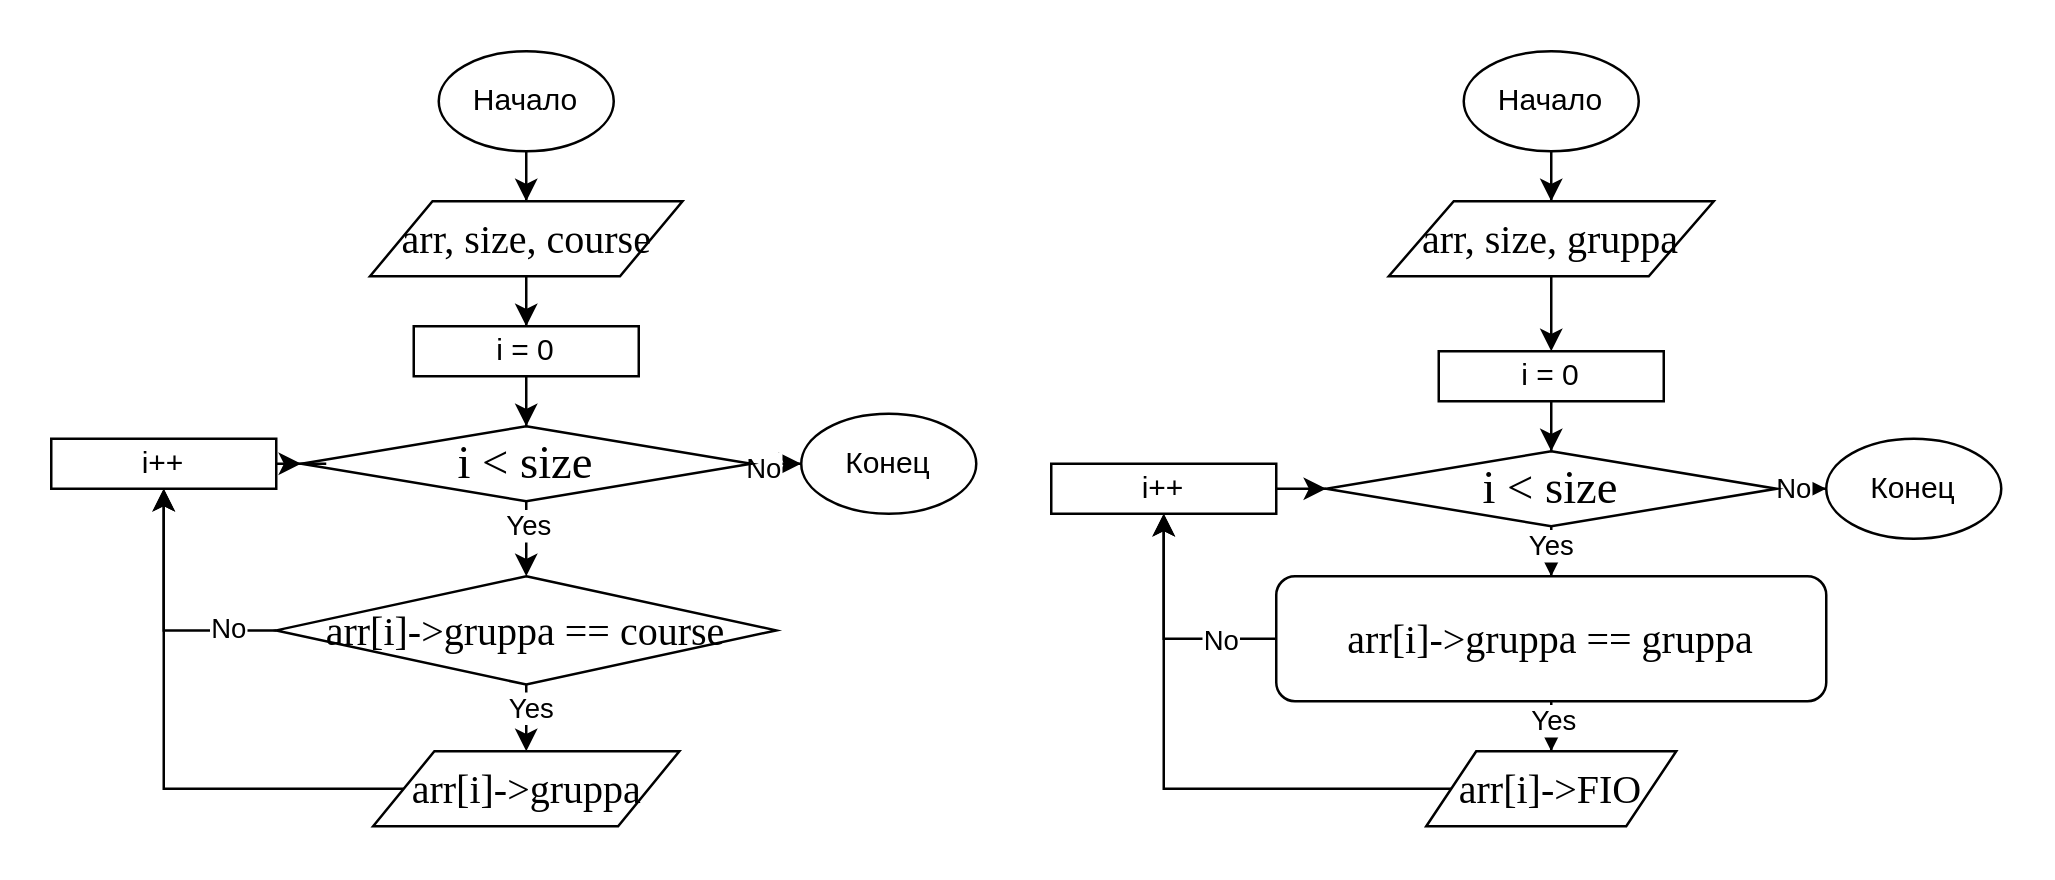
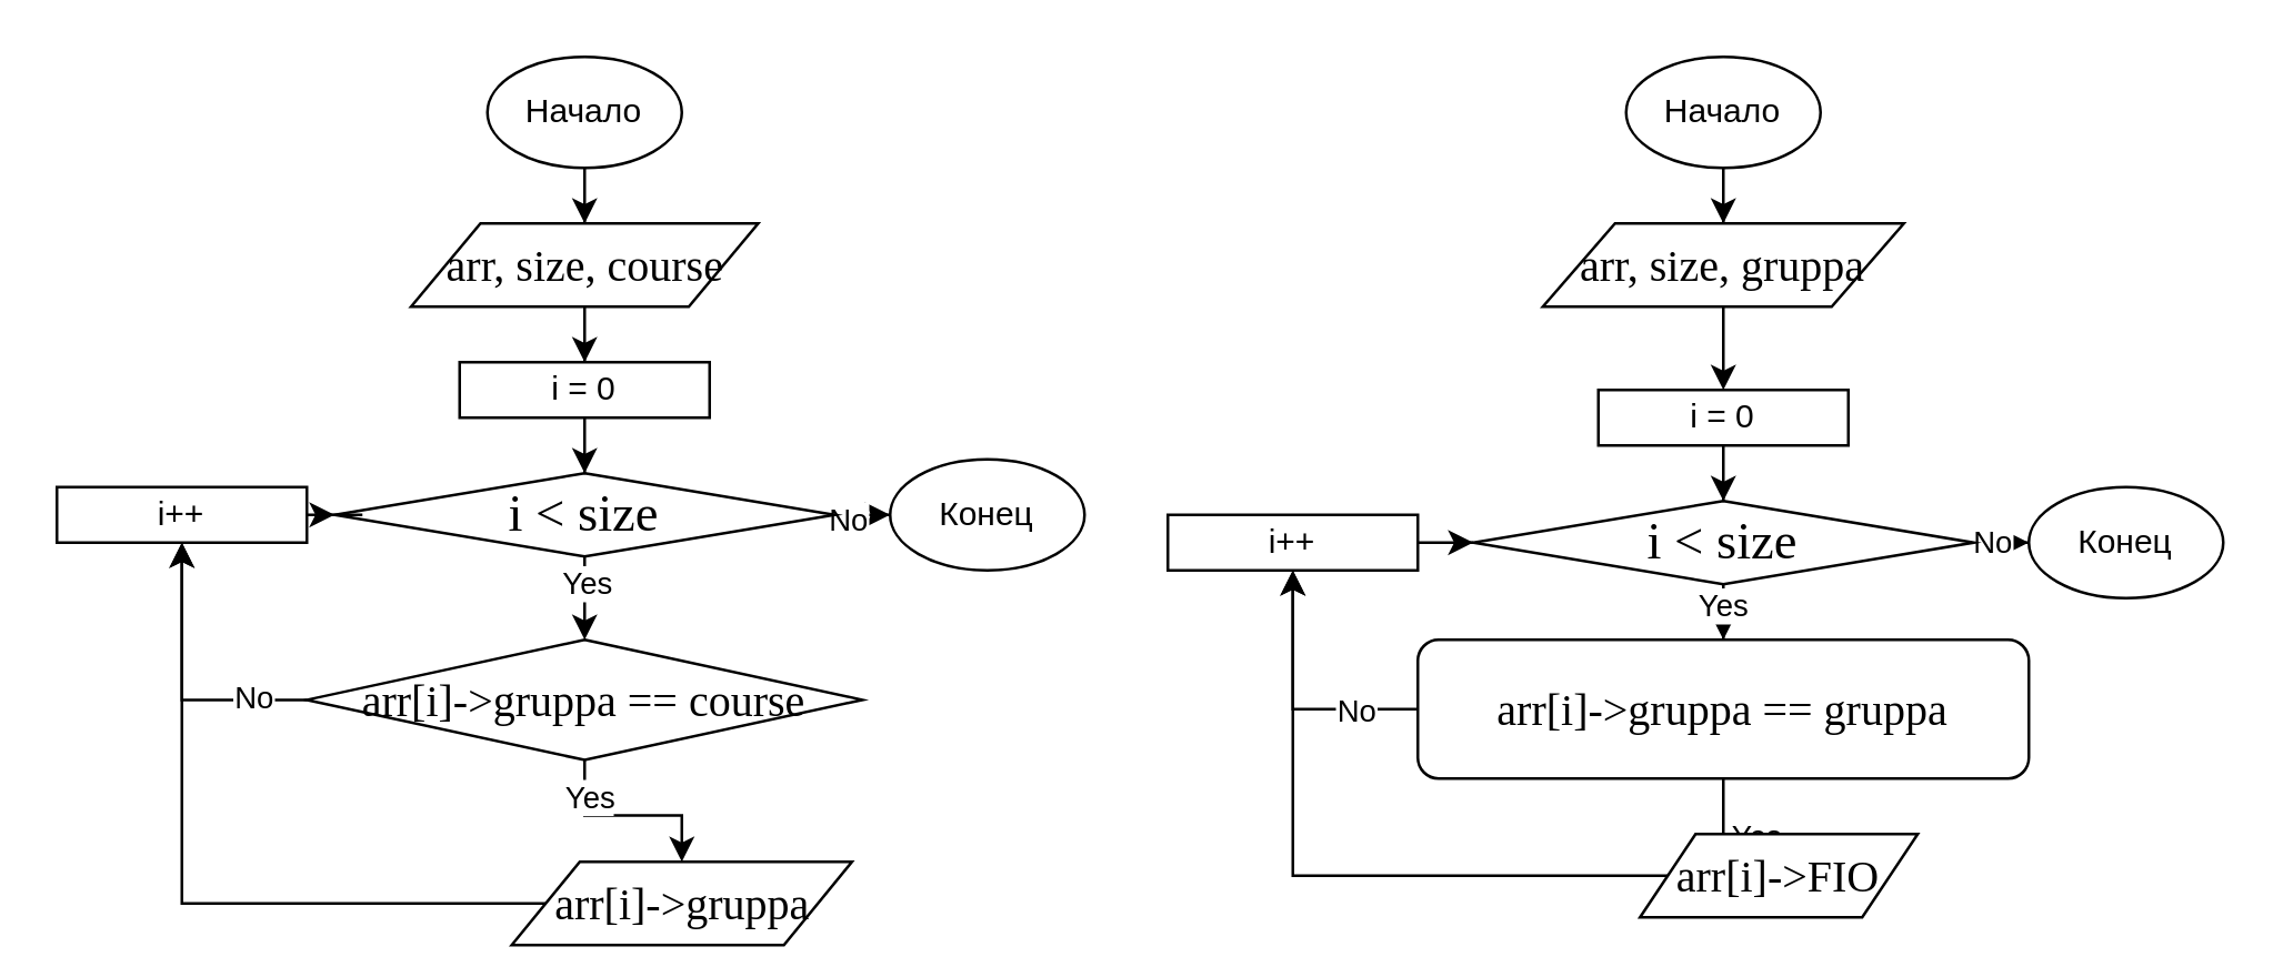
  <mxCell id="0" />
  <mxCell id="1" parent="0" />
  <mxCell id="2" style="edgeStyle=orthogonalEdgeStyle;rounded=0;orthogonalLoop=1;jettySize=auto;html=1;entryX=0.5;entryY=0;entryDx=0;entryDy=0;" edge="1" parent="1" source="3" target="6"><mxGeometry relative="1" as="geometry" /></mxCell>
  <mxCell id="3" value="Начало" style="ellipse;whiteSpace=wrap;html=1;" vertex="1" parent="1"><mxGeometry x="175" y="20" width="70" height="40" as="geometry" /></mxCell>
  <mxCell id="4" value="Конец" style="ellipse;whiteSpace=wrap;html=1;" vertex="1" parent="1"><mxGeometry x="730" y="175" width="70" height="40" as="geometry" /></mxCell>
  <mxCell id="5" style="edgeStyle=orthogonalEdgeStyle;rounded=0;orthogonalLoop=1;jettySize=auto;html=1;entryX=0.5;entryY=0;entryDx=0;entryDy=0;" edge="1" parent="1" source="6" target="9"><mxGeometry relative="1" as="geometry" /></mxCell>
  <mxCell id="6" value="&lt;p class=&quot;MsoNormal&quot; style=&quot;margin: 0cm 0cm 0.0pt ; font-size: 12pt ; font-family: &amp;#34;times new roman&amp;#34; , serif&quot;&gt;&lt;span style=&quot;font-size: 12pt ; font-family: &amp;#34;times new roman&amp;#34; , serif&quot;&gt;arr, size, course&lt;/span&gt;&lt;span style=&quot;font-size: medium&quot;&gt;&lt;/span&gt;&lt;br&gt;&lt;/p&gt;" style="shape=parallelogram;perimeter=parallelogramPerimeter;whiteSpace=wrap;html=1;fontFamily=Helvetica;fontSize=12;fontColor=#000000;align=center;strokeColor=#000000;fillColor=#ffffff;" vertex="1" parent="1"><mxGeometry x="147.5" y="80" width="125" height="30" as="geometry" /></mxCell>
  <mxCell id="7" style="edgeStyle=orthogonalEdgeStyle;rounded=0;orthogonalLoop=1;jettySize=auto;html=1;exitX=0.5;exitY=1;exitDx=0;exitDy=0;" edge="1" parent="1"><mxGeometry relative="1" as="geometry"><mxPoint x="210" y="110" as="sourcePoint" /><mxPoint x="210" y="110" as="targetPoint" /></mxGeometry></mxCell>
  <mxCell id="8" style="edgeStyle=orthogonalEdgeStyle;rounded=0;orthogonalLoop=1;jettySize=auto;html=1;" edge="1" parent="1" source="9" target="14"><mxGeometry relative="1" as="geometry" /></mxCell>
  <mxCell id="9" value="i = 0" style="rounded=0;whiteSpace=wrap;html=1;fontFamily=Helvetica;fontSize=12;fontColor=#000000;align=center;strokeColor=#000000;fillColor=#ffffff;" vertex="1" parent="1"><mxGeometry x="165" y="130" width="90" height="20" as="geometry" /></mxCell>
  <mxCell id="10" style="edgeStyle=orthogonalEdgeStyle;rounded=0;orthogonalLoop=1;jettySize=auto;html=1;entryX=0.5;entryY=0;entryDx=0;entryDy=0;" edge="1" parent="1" source="14" target="21"><mxGeometry relative="1" as="geometry" /></mxCell>
  <mxCell id="11" value="Yes" style="edgeLabel;html=1;align=center;verticalAlign=middle;resizable=0;points=[];" vertex="1" connectable="0" parent="10"><mxGeometry x="0.567" y="-1" relative="1" as="geometry"><mxPoint x="1" y="-9.17" as="offset" /></mxGeometry></mxCell>
  <mxCell id="12" style="edgeStyle=orthogonalEdgeStyle;rounded=0;orthogonalLoop=1;jettySize=auto;html=1;" edge="1" parent="1" source="14" target="43"><mxGeometry relative="1" as="geometry" /></mxCell>
  <mxCell id="13" value="No" style="edgeLabel;html=1;align=center;verticalAlign=middle;resizable=0;points=[];" vertex="1" connectable="0" parent="12"><mxGeometry x="-0.872" y="-1" relative="1" as="geometry"><mxPoint as="offset" /></mxGeometry></mxCell>
  <mxCell id="14" value="&lt;span lang=&quot;EN-US&quot; style=&quot;font-size: 14pt ; font-family: &amp;#34;times new roman&amp;#34; , serif&quot;&gt;i &amp;lt; size&lt;/span&gt;&lt;span style=&quot;font-size: medium&quot;&gt;&lt;/span&gt;" style="rhombus;whiteSpace=wrap;html=1;" vertex="1" parent="1"><mxGeometry x="120" y="170" width="180" height="30" as="geometry" /></mxCell>
  <mxCell id="15" style="edgeStyle=orthogonalEdgeStyle;rounded=0;orthogonalLoop=1;jettySize=auto;html=1;entryX=0;entryY=0.5;entryDx=0;entryDy=0;" edge="1" parent="1" source="16" target="14"><mxGeometry relative="1" as="geometry" /></mxCell>
  <mxCell id="16" value="i++" style="rounded=0;whiteSpace=wrap;html=1;fontFamily=Helvetica;fontSize=12;fontColor=#000000;align=center;strokeColor=#000000;fillColor=#ffffff;" vertex="1" parent="1"><mxGeometry x="20" y="175" width="90" height="20" as="geometry" /></mxCell>
  <mxCell id="17" style="edgeStyle=orthogonalEdgeStyle;rounded=0;orthogonalLoop=1;jettySize=auto;html=1;entryX=0.5;entryY=0;entryDx=0;entryDy=0;" edge="1" parent="1" source="21" target="23"><mxGeometry relative="1" as="geometry" /></mxCell>
  <mxCell id="18" value="Yes" style="edgeLabel;html=1;align=center;verticalAlign=middle;resizable=0;points=[];" vertex="1" connectable="0" parent="17"><mxGeometry x="-0.65" y="1" relative="1" as="geometry"><mxPoint as="offset" /></mxGeometry></mxCell>
  <mxCell id="19" style="edgeStyle=orthogonalEdgeStyle;rounded=0;orthogonalLoop=1;jettySize=auto;html=1;entryX=0.5;entryY=1;entryDx=0;entryDy=0;" edge="1" parent="1" source="21" target="16"><mxGeometry relative="1" as="geometry"><Array as="points"><mxPoint x="65" y="252" /></Array></mxGeometry></mxCell>
  <mxCell id="20" value="No" style="edgeLabel;html=1;align=center;verticalAlign=middle;resizable=0;points=[];" vertex="1" connectable="0" parent="19"><mxGeometry x="-0.6" y="-1" relative="1" as="geometry"><mxPoint as="offset" /></mxGeometry></mxCell>
  <mxCell id="21" value="&lt;span lang=&quot;EN-US&quot; style=&quot;font-size: 12pt ; font-family: &amp;#34;times new roman&amp;#34; , serif&quot;&gt;arr[i]-&amp;gt;gruppa == course&lt;/span&gt;&lt;span style=&quot;font-size: medium&quot;&gt;&lt;/span&gt;" style="rhombus;whiteSpace=wrap;html=1;" vertex="1" parent="1"><mxGeometry x="110" y="230" width="200" height="43.33" as="geometry" /></mxCell>
  <mxCell id="22" style="edgeStyle=orthogonalEdgeStyle;rounded=0;orthogonalLoop=1;jettySize=auto;html=1;entryX=0.5;entryY=1;entryDx=0;entryDy=0;" edge="1" parent="1" source="23" target="16"><mxGeometry relative="1" as="geometry" /></mxCell>
- <mxCell id="23" value="&lt;span lang=&quot;SV&quot; style=&quot;font-size: 12pt ; font-family: &amp;#34;times new roman&amp;#34; , serif&quot;&gt;arr[i]-&amp;gt;gruppa&lt;/span&gt;&lt;span style=&quot;font-size: medium&quot;&gt;&lt;/span&gt;" style="shape=parallelogram;perimeter=parallelogramPerimeter;whiteSpace=wrap;html=1;fontFamily=Helvetica;fontSize=12;fontColor=#000000;align=center;strokeColor=#000000;fillColor=#ffffff;" vertex="1" parent="1"><mxGeometry x="148.75" y="300" width="122.5" height="30" as="geometry" /></mxCell>
+ <mxCell id="23" value="&lt;span lang=&quot;SV&quot; style=&quot;font-size: 12pt ; font-family: &amp;#34;times new roman&amp;#34; , serif&quot;&gt;arr[i]-&amp;gt;gruppa&lt;/span&gt;&lt;span style=&quot;font-size: medium&quot;&gt;&lt;/span&gt;" style="shape=parallelogram;perimeter=parallelogramPerimeter;whiteSpace=wrap;html=1;fontFamily=Helvetica;fontSize=12;fontColor=#000000;align=center;strokeColor=#000000;fillColor=#ffffff;" vertex="1" parent="1"><mxGeometry x="183.75" y="310" width="122.5" height="30" as="geometry" /></mxCell>
  <mxCell id="24" style="edgeStyle=orthogonalEdgeStyle;rounded=0;orthogonalLoop=1;jettySize=auto;html=1;entryX=0.5;entryY=0;entryDx=0;entryDy=0;" edge="1" parent="1" source="25" target="28"><mxGeometry relative="1" as="geometry" /></mxCell>
  <mxCell id="25" value="&lt;p class=&quot;MsoNormal&quot; style=&quot;margin: 0cm 0cm 0.0pt&quot;&gt;&lt;font face=&quot;times new roman, serif&quot;&gt;&lt;span style=&quot;font-size: 16px&quot;&gt;arr, size, gruppa&lt;/span&gt;&lt;/font&gt;&lt;br&gt;&lt;/p&gt;&lt;span style=&quot;font-size: medium&quot;&gt;&lt;/span&gt;" style="shape=parallelogram;perimeter=parallelogramPerimeter;whiteSpace=wrap;html=1;fontFamily=Helvetica;fontSize=12;fontColor=#000000;align=center;strokeColor=#000000;fillColor=#ffffff;" vertex="1" parent="1"><mxGeometry x="555" y="80" width="130" height="30" as="geometry" /></mxCell>
  <mxCell id="26" style="edgeStyle=orthogonalEdgeStyle;rounded=0;orthogonalLoop=1;jettySize=auto;html=1;exitX=0.5;exitY=1;exitDx=0;exitDy=0;" edge="1" parent="1"><mxGeometry relative="1" as="geometry"><mxPoint x="620" y="120" as="sourcePoint" /><mxPoint x="620" y="120" as="targetPoint" /></mxGeometry></mxCell>
  <mxCell id="27" style="edgeStyle=orthogonalEdgeStyle;rounded=0;orthogonalLoop=1;jettySize=auto;html=1;" edge="1" parent="1" source="28" target="33"><mxGeometry relative="1" as="geometry" /></mxCell>
  <mxCell id="28" value="i = 0" style="rounded=0;whiteSpace=wrap;html=1;fontFamily=Helvetica;fontSize=12;fontColor=#000000;align=center;strokeColor=#000000;fillColor=#ffffff;" vertex="1" parent="1"><mxGeometry x="575" y="140" width="90" height="20" as="geometry" /></mxCell>
  <mxCell id="29" style="edgeStyle=orthogonalEdgeStyle;rounded=0;orthogonalLoop=1;jettySize=auto;html=1;entryX=0.5;entryY=0;entryDx=0;entryDy=0;" edge="1" parent="1" source="33" target="40"><mxGeometry relative="1" as="geometry" /></mxCell>
  <mxCell id="30" value="Yes" style="edgeLabel;html=1;align=center;verticalAlign=middle;resizable=0;points=[];" vertex="1" connectable="0" parent="29"><mxGeometry x="0.567" y="-1" relative="1" as="geometry"><mxPoint as="offset" /></mxGeometry></mxCell>
  <mxCell id="31" style="edgeStyle=orthogonalEdgeStyle;rounded=0;orthogonalLoop=1;jettySize=auto;html=1;entryX=0;entryY=0.5;entryDx=0;entryDy=0;" edge="1" parent="1" source="33" target="4"><mxGeometry relative="1" as="geometry" /></mxCell>
  <mxCell id="32" value="No" style="edgeLabel;html=1;align=center;verticalAlign=middle;resizable=0;points=[];" vertex="1" connectable="0" parent="31"><mxGeometry x="0.544" y="1" relative="1" as="geometry"><mxPoint as="offset" /></mxGeometry></mxCell>
  <mxCell id="33" value="&lt;span lang=&quot;EN-US&quot; style=&quot;font-size: 14pt ; font-family: &amp;#34;times new roman&amp;#34; , serif&quot;&gt;i &amp;lt; size&lt;/span&gt;&lt;span style=&quot;font-size: medium&quot;&gt;&lt;/span&gt;" style="rhombus;whiteSpace=wrap;html=1;" vertex="1" parent="1"><mxGeometry x="530" y="180" width="180" height="30" as="geometry" /></mxCell>
  <mxCell id="34" style="edgeStyle=orthogonalEdgeStyle;rounded=0;orthogonalLoop=1;jettySize=auto;html=1;entryX=0;entryY=0.5;entryDx=0;entryDy=0;" edge="1" parent="1" source="35" target="33"><mxGeometry relative="1" as="geometry" /></mxCell>
  <mxCell id="35" value="i++" style="rounded=0;whiteSpace=wrap;html=1;fontFamily=Helvetica;fontSize=12;fontColor=#000000;align=center;strokeColor=#000000;fillColor=#ffffff;" vertex="1" parent="1"><mxGeometry x="420" y="185" width="90" height="20" as="geometry" /></mxCell>
  <mxCell id="36" style="edgeStyle=orthogonalEdgeStyle;rounded=0;orthogonalLoop=1;jettySize=auto;html=1;entryX=0.5;entryY=1;entryDx=0;entryDy=0;" edge="1" parent="1" source="40" target="35"><mxGeometry relative="1" as="geometry"><Array as="points"><mxPoint x="465" y="255" /></Array></mxGeometry></mxCell>
  <mxCell id="37" value="No" style="edgeLabel;html=1;align=center;verticalAlign=middle;resizable=0;points=[];" vertex="1" connectable="0" parent="36"><mxGeometry x="-0.522" relative="1" as="geometry"><mxPoint as="offset" /></mxGeometry></mxCell>
  <mxCell id="38" style="edgeStyle=orthogonalEdgeStyle;rounded=0;orthogonalLoop=1;jettySize=auto;html=1;entryX=0.5;entryY=0;entryDx=0;entryDy=0;" edge="1" parent="1" source="40" target="42"><mxGeometry relative="1" as="geometry" /></mxCell>
  <mxCell id="39" value="Yes" style="edgeLabel;html=1;align=center;verticalAlign=middle;resizable=0;points=[];" vertex="1" connectable="0" parent="38"><mxGeometry x="0.561" relative="1" as="geometry"><mxPoint as="offset" /></mxGeometry></mxCell>
  <mxCell id="40" value="&lt;span lang=&quot;SV&quot; style=&quot;font-size: 12pt ; font-family: &amp;#34;times new roman&amp;#34; , serif&quot;&gt;arr[i]-&amp;gt;gruppa == gruppa&lt;/span&gt;&lt;span style=&quot;font-size: medium&quot;&gt;&lt;/span&gt;" style="whiteSpace=wrap;html=1;rounded=1;" vertex="1" parent="1"><mxGeometry x="510" y="230" width="220" height="50" as="geometry" /></mxCell>
  <mxCell id="41" style="edgeStyle=orthogonalEdgeStyle;rounded=0;orthogonalLoop=1;jettySize=auto;html=1;entryX=0.5;entryY=1;entryDx=0;entryDy=0;" edge="1" parent="1" source="42" target="35"><mxGeometry relative="1" as="geometry" /></mxCell>
- <mxCell id="42" value="&lt;span lang=&quot;SV&quot; style=&quot;font-size: 12pt ; font-family: &amp;#34;times new roman&amp;#34; , serif&quot;&gt;arr[i]-&amp;gt;FIO&lt;/span&gt;&lt;span style=&quot;font-size: medium&quot;&gt;&lt;/span&gt;" style="shape=parallelogram;perimeter=parallelogramPerimeter;whiteSpace=wrap;html=1;fontFamily=Helvetica;fontSize=12;fontColor=#000000;align=center;strokeColor=#000000;fillColor=#ffffff;" vertex="1" parent="1"><mxGeometry x="570" y="300" width="100" height="30" as="geometry" /></mxCell>
+ <mxCell id="42" value="&lt;span lang=&quot;SV&quot; style=&quot;font-size: 12pt ; font-family: &amp;#34;times new roman&amp;#34; , serif&quot;&gt;arr[i]-&amp;gt;FIO&lt;/span&gt;&lt;span style=&quot;font-size: medium&quot;&gt;&lt;/span&gt;" style="shape=parallelogram;perimeter=parallelogramPerimeter;whiteSpace=wrap;html=1;fontFamily=Helvetica;fontSize=12;fontColor=#000000;align=center;strokeColor=#000000;fillColor=#ffffff;" vertex="1" parent="1"><mxGeometry x="590" y="300" width="100" height="30" as="geometry" /></mxCell>
  <mxCell id="43" value="Конец" style="ellipse;whiteSpace=wrap;html=1;" vertex="1" parent="1"><mxGeometry x="320" y="165" width="70" height="40" as="geometry" /></mxCell>
  <mxCell id="44" style="edgeStyle=orthogonalEdgeStyle;rounded=0;orthogonalLoop=1;jettySize=auto;html=1;entryX=0.5;entryY=0;entryDx=0;entryDy=0;" edge="1" parent="1" source="45" target="25"><mxGeometry relative="1" as="geometry" /></mxCell>
  <mxCell id="45" value="Начало" style="ellipse;whiteSpace=wrap;html=1;" vertex="1" parent="1"><mxGeometry x="585" y="20" width="70" height="40" as="geometry" /></mxCell>
